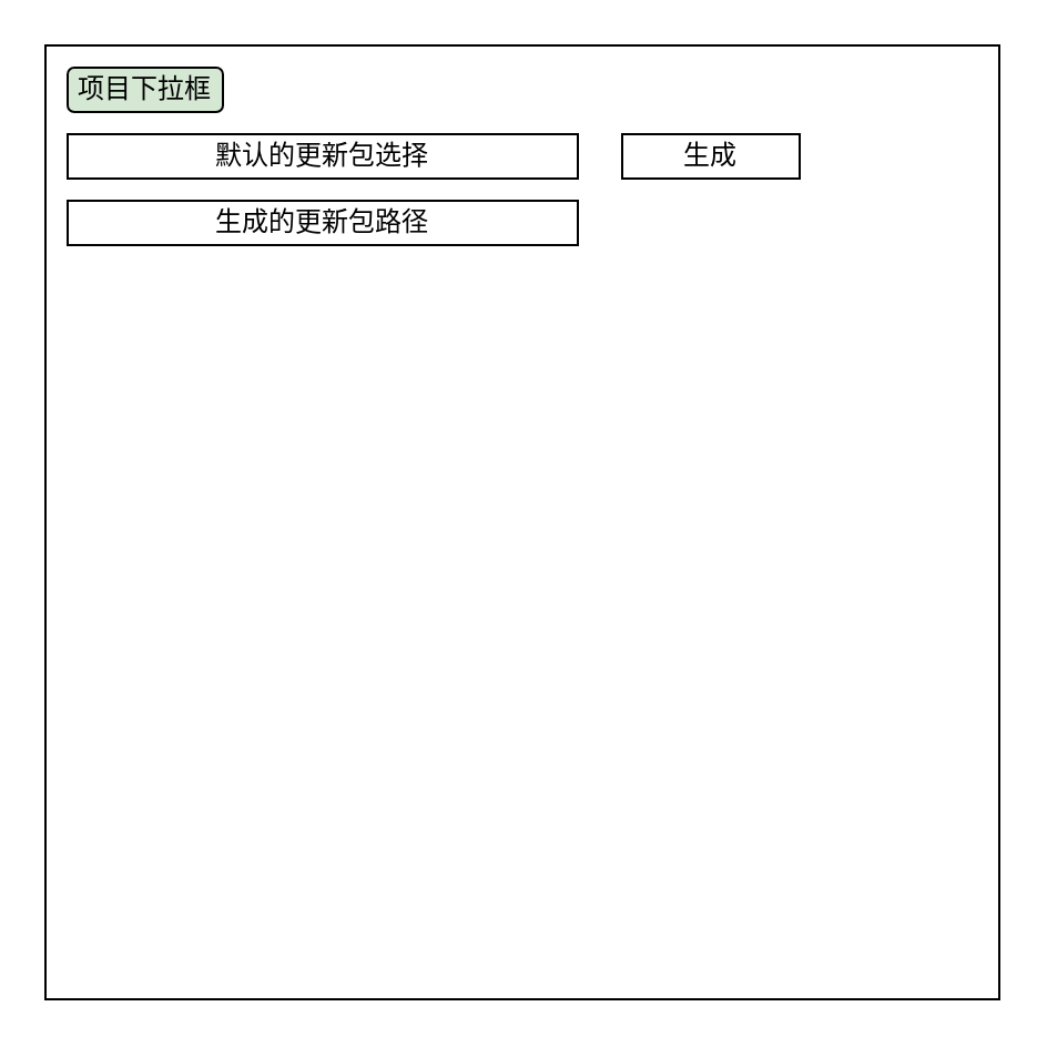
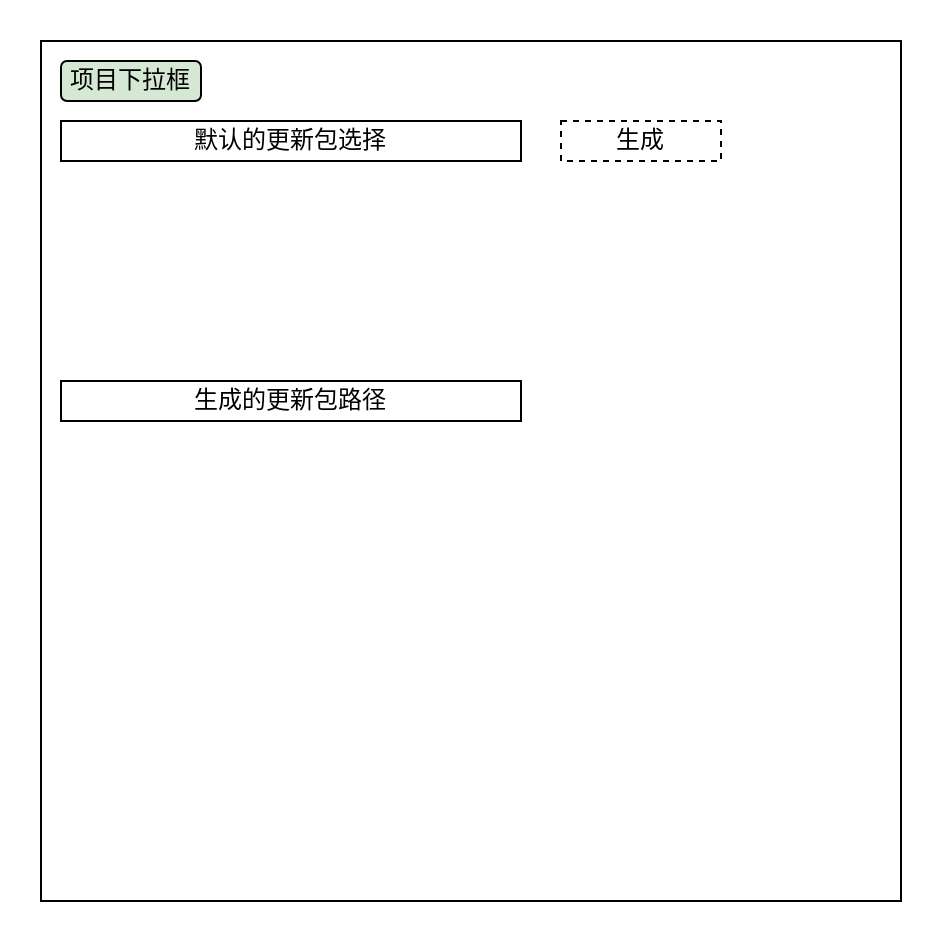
  <mxCell id="0" />
  <mxCell id="1" parent="0" />
  <mxCell id="2" value="" style="whiteSpace=wrap;html=1;aspect=fixed;" vertex="1" parent="1"><mxGeometry x="20" y="20" width="430" height="430" as="geometry" /></mxCell>
  <mxCell id="3" value="项目下拉框" style="rounded=1;whiteSpace=wrap;html=1;fillColor=#d5e8d4;" vertex="1" parent="1"><mxGeometry x="30" y="30" width="70" height="20" as="geometry" /></mxCell>
  <mxCell id="4" value="默认的更新包选择" style="rounded=0;whiteSpace=wrap;html=1;" vertex="1" parent="1"><mxGeometry x="30" y="60" width="230" height="20" as="geometry" /></mxCell>
- <mxCell id="5" value="生成" style="rounded=0;whiteSpace=wrap;html=1;" vertex="1" parent="1"><mxGeometry x="280" y="60" width="80" height="20" as="geometry" /></mxCell>
- <mxCell id="6" value="生成的更新包路径" style="rounded=0;whiteSpace=wrap;html=1;" vertex="1" parent="1"><mxGeometry x="30" y="90" width="230" height="20" as="geometry" /></mxCell>
+ <mxCell id="5" value="生成" style="rounded=0;whiteSpace=wrap;html=1;dashed=1;" vertex="1" parent="1"><mxGeometry x="280" y="60" width="80" height="20" as="geometry" /></mxCell>
+ <mxCell id="6" value="生成的更新包路径" style="rounded=0;whiteSpace=wrap;html=1;" vertex="1" parent="1"><mxGeometry x="30" y="190" width="230" height="20" as="geometry" /></mxCell>
